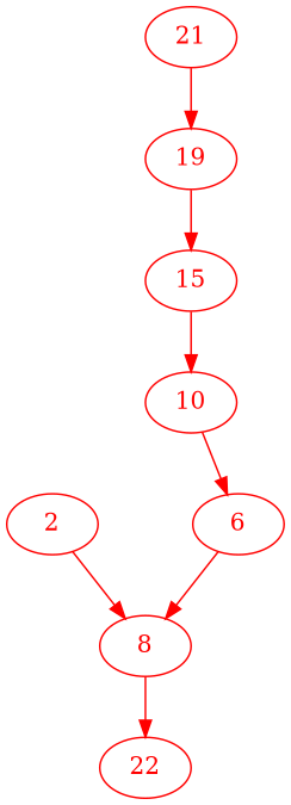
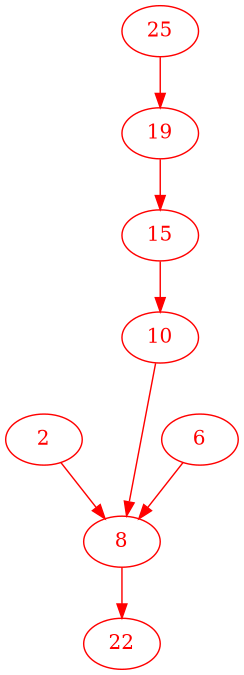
  digraph {
    node [color=red fontcolor=red]
    edge [color=red]
    2
    8
    n3 [label=22]
    6
    10
    15
-   21
+   21 [label=25]
    19
    2 -> 8
    8 -> n3
    6 -> 8
-   10 -> 6
+   10 -> 8
    15 -> 10
    21 -> 19
    19 -> 15
  }
